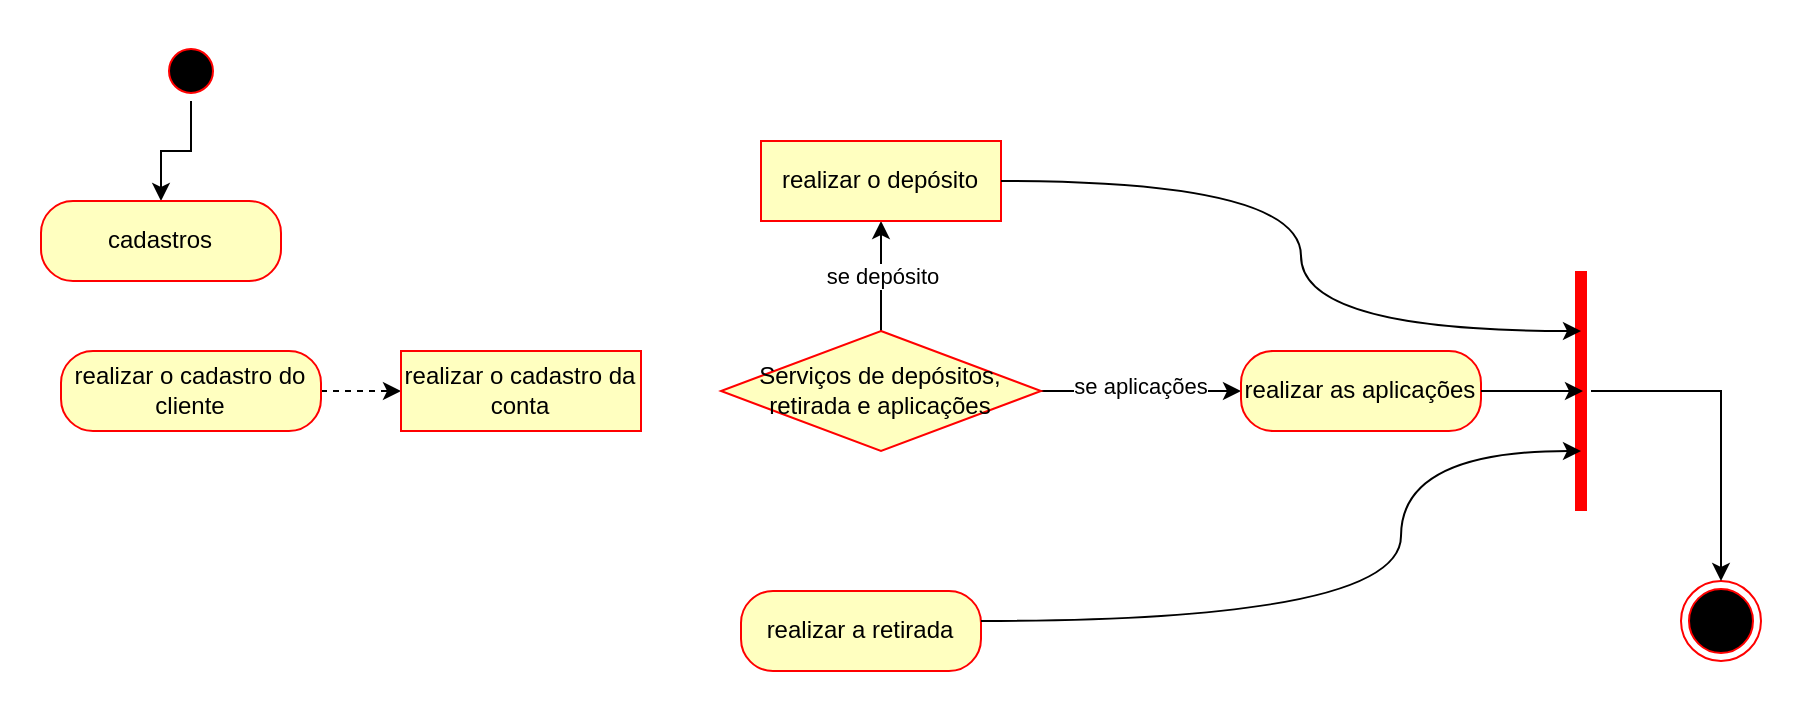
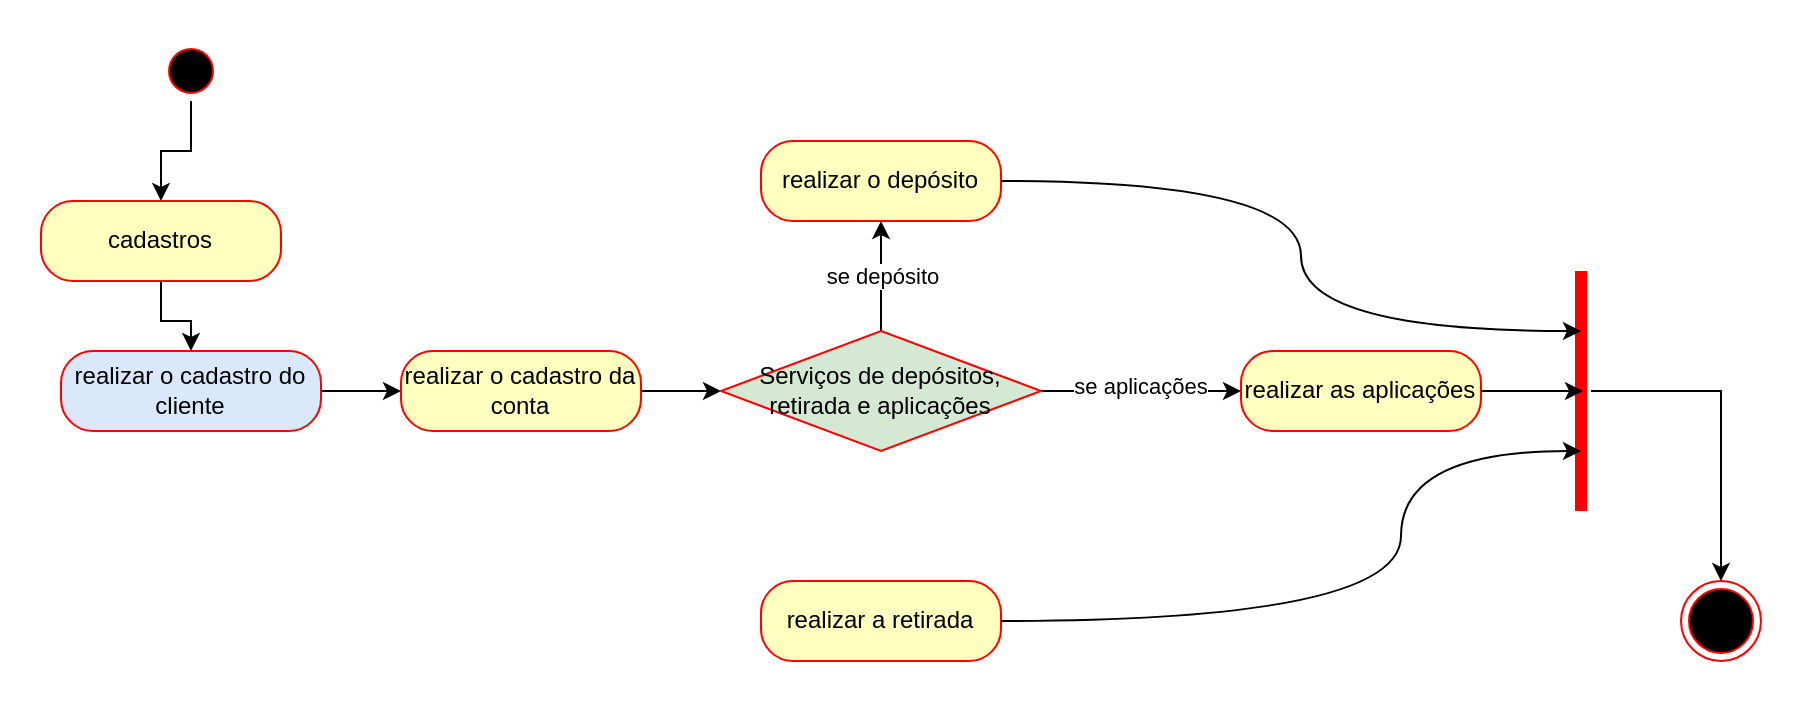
  <mxCell id="0" />
  <mxCell id="1" parent="0" />
  <mxCell id="2" style="edgeStyle=orthogonalEdgeStyle;rounded=0;orthogonalLoop=1;jettySize=auto;html=1;entryX=0.5;entryY=0;entryDx=0;entryDy=0;" edge="1" parent="1" source="3" target="5"><mxGeometry relative="1" as="geometry" /></mxCell>
  <mxCell id="3" value="" style="ellipse;html=1;shape=startState;fillColor=#000000;strokeColor=#ff0000;" vertex="1" parent="1"><mxGeometry x="80" y="20" width="30" height="30" as="geometry" /></mxCell>
+ <mxCell id="4" style="edgeStyle=orthogonalEdgeStyle;rounded=0;orthogonalLoop=1;jettySize=auto;html=1;entryX=0.5;entryY=0;entryDx=0;entryDy=0;" edge="1" parent="1" source="5" target="7"><mxGeometry relative="1" as="geometry" /></mxCell>
  <mxCell id="5" value="cadastros" style="rounded=1;whiteSpace=wrap;html=1;arcSize=40;fontColor=#000000;fillColor=#ffffc0;strokeColor=#ff0000;" vertex="1" parent="1"><mxGeometry x="20" y="100" width="120" height="40" as="geometry" /></mxCell>
- <mxCell id="6" style="edgeStyle=orthogonalEdgeStyle;rounded=0;orthogonalLoop=1;jettySize=auto;html=1;entryX=0;entryY=0.5;entryDx=0;entryDy=0;dashed=1;" edge="1" parent="1" source="7" target="9"><mxGeometry relative="1" as="geometry" /></mxCell>
- <mxCell id="7" value="realizar o cadastro do cliente" style="rounded=1;whiteSpace=wrap;html=1;arcSize=40;fontColor=#000000;fillColor=#ffffc0;strokeColor=#ff0000;" vertex="1" parent="1"><mxGeometry x="30" y="175" width="130" height="40" as="geometry" /></mxCell>
- <mxCell id="9" value="realizar o cadastro da conta" style="whiteSpace=wrap;html=1;arcSize=40;fontColor=#000000;fillColor=#ffffc0;strokeColor=#ff0000;rounded=0;" vertex="1" parent="1"><mxGeometry x="200" y="175" width="120" height="40" as="geometry" /></mxCell>
+ <mxCell id="6" style="edgeStyle=orthogonalEdgeStyle;rounded=0;orthogonalLoop=1;jettySize=auto;html=1;entryX=0;entryY=0.5;entryDx=0;entryDy=0;" edge="1" parent="1" source="7" target="9"><mxGeometry relative="1" as="geometry" /></mxCell>
+ <mxCell id="7" value="realizar o cadastro do cliente" style="rounded=1;whiteSpace=wrap;html=1;arcSize=40;fontColor=#000000;fillColor=#dae8fc;strokeColor=#ff0000;" vertex="1" parent="1"><mxGeometry x="30" y="175" width="130" height="40" as="geometry" /></mxCell>
+ <mxCell id="8" style="edgeStyle=orthogonalEdgeStyle;rounded=0;orthogonalLoop=1;jettySize=auto;html=1;entryX=0;entryY=0.5;entryDx=0;entryDy=0;" edge="1" parent="1" source="9" target="14"><mxGeometry relative="1" as="geometry" /></mxCell>
+ <mxCell id="9" value="realizar o cadastro da conta" style="rounded=1;whiteSpace=wrap;html=1;arcSize=40;fontColor=#000000;fillColor=#ffffc0;strokeColor=#ff0000;" vertex="1" parent="1"><mxGeometry x="200" y="175" width="120" height="40" as="geometry" /></mxCell>
  <mxCell id="10" style="edgeStyle=orthogonalEdgeStyle;rounded=0;orthogonalLoop=1;jettySize=auto;html=1;entryX=0.5;entryY=1;entryDx=0;entryDy=0;" edge="1" parent="1" source="14" target="16"><mxGeometry relative="1" as="geometry" /></mxCell>
  <mxCell id="11" value="se depósito" style="edgeLabel;html=1;align=center;verticalAlign=middle;resizable=0;points=[];" vertex="1" connectable="0" parent="10"><mxGeometry x="0.018" relative="1" as="geometry"><mxPoint as="offset" /></mxGeometry></mxCell>
  <mxCell id="12" style="edgeStyle=orthogonalEdgeStyle;rounded=0;orthogonalLoop=1;jettySize=auto;html=1;exitX=1;exitY=0.5;exitDx=0;exitDy=0;entryX=0;entryY=0.5;entryDx=0;entryDy=0;" edge="1" parent="1" source="14" target="18"><mxGeometry relative="1" as="geometry" /></mxCell>
  <mxCell id="13" value="se aplicações" style="edgeLabel;html=1;align=center;verticalAlign=middle;resizable=0;points=[];" vertex="1" connectable="0" parent="12"><mxGeometry x="-0.02" y="3" relative="1" as="geometry"><mxPoint as="offset" /></mxGeometry></mxCell>
- <mxCell id="14" value="Serviços de depósitos, retirada e aplicações" style="rhombus;whiteSpace=wrap;html=1;fontColor=#000000;fillColor=#ffffc0;strokeColor=#ff0000;" vertex="1" parent="1"><mxGeometry x="360" y="165" width="160" height="60" as="geometry" /></mxCell>
+ <mxCell id="14" value="Serviços de depósitos, retirada e aplicações" style="rhombus;whiteSpace=wrap;html=1;fontColor=#000000;fillColor=#d5e8d4;strokeColor=#ff0000;" vertex="1" parent="1"><mxGeometry x="360" y="165" width="160" height="60" as="geometry" /></mxCell>
  <mxCell id="15" value="" style="ellipse;html=1;shape=endState;fillColor=#000000;strokeColor=#ff0000;" vertex="1" parent="1"><mxGeometry x="840" y="290" width="40" height="40" as="geometry" /></mxCell>
- <mxCell id="16" value="realizar o depósito" style="whiteSpace=wrap;html=1;arcSize=40;fontColor=#000000;fillColor=#ffffc0;strokeColor=#ff0000;rounded=0;" vertex="1" parent="1"><mxGeometry x="380" y="70" width="120" height="40" as="geometry" /></mxCell>
- <mxCell id="17" value="realizar a retirada" style="rounded=1;whiteSpace=wrap;html=1;arcSize=40;fontColor=#000000;fillColor=#ffffc0;strokeColor=#ff0000;" vertex="1" parent="1"><mxGeometry x="370" y="295" width="120" height="40" as="geometry" /></mxCell>
+ <mxCell id="16" value="realizar o depósito" style="rounded=1;whiteSpace=wrap;html=1;arcSize=40;fontColor=#000000;fillColor=#ffffc0;strokeColor=#ff0000;" vertex="1" parent="1"><mxGeometry x="380" y="70" width="120" height="40" as="geometry" /></mxCell>
+ <mxCell id="17" value="realizar a retirada" style="rounded=1;whiteSpace=wrap;html=1;arcSize=40;fontColor=#000000;fillColor=#ffffc0;strokeColor=#ff0000;" vertex="1" parent="1"><mxGeometry x="380" y="290" width="120" height="40" as="geometry" /></mxCell>
  <mxCell id="18" value="realizar as aplicações" style="rounded=1;whiteSpace=wrap;html=1;arcSize=40;fontColor=#000000;fillColor=#ffffc0;strokeColor=#ff0000;" vertex="1" parent="1"><mxGeometry x="620" y="175" width="120" height="40" as="geometry" /></mxCell>
  <mxCell id="19" style="edgeStyle=orthogonalEdgeStyle;rounded=0;orthogonalLoop=1;jettySize=auto;html=1;entryX=0.5;entryY=0;entryDx=0;entryDy=0;" edge="1" parent="1" source="20" target="15"><mxGeometry relative="1" as="geometry" /></mxCell>
  <mxCell id="20" value="" style="shape=line;html=1;strokeWidth=6;strokeColor=#ff0000;rotation=-90;" vertex="1" parent="1"><mxGeometry x="730" y="190" width="120" height="10" as="geometry" /></mxCell>
  <mxCell id="21" style="edgeStyle=orthogonalEdgeStyle;rounded=0;orthogonalLoop=1;jettySize=auto;html=1;entryX=0.25;entryY=0.5;entryDx=0;entryDy=0;entryPerimeter=0;curved=1;" edge="1" parent="1" source="17" target="20"><mxGeometry relative="1" as="geometry"><Array as="points"><mxPoint x="700" y="310" /><mxPoint x="700" y="225" /></Array></mxGeometry></mxCell>
  <mxCell id="22" style="edgeStyle=orthogonalEdgeStyle;rounded=0;orthogonalLoop=1;jettySize=auto;html=1;entryX=0.5;entryY=0.6;entryDx=0;entryDy=0;entryPerimeter=0;" edge="1" parent="1" source="18" target="20"><mxGeometry relative="1" as="geometry" /></mxCell>
  <mxCell id="23" style="edgeStyle=orthogonalEdgeStyle;rounded=0;orthogonalLoop=1;jettySize=auto;html=1;entryX=0.75;entryY=0.5;entryDx=0;entryDy=0;entryPerimeter=0;curved=1;" edge="1" parent="1" source="16" target="20"><mxGeometry relative="1" as="geometry"><Array as="points"><mxPoint x="650" y="90" /><mxPoint x="650" y="165" /></Array></mxGeometry></mxCell>
